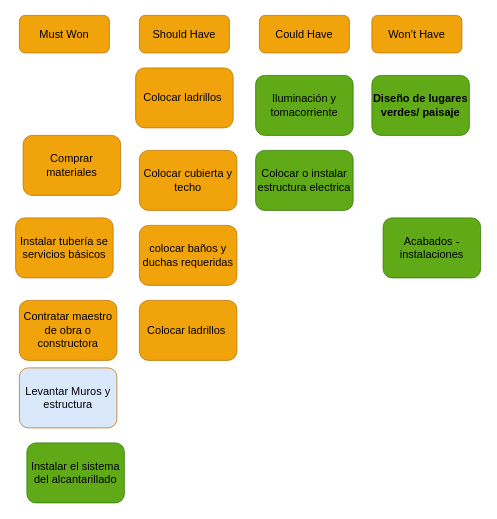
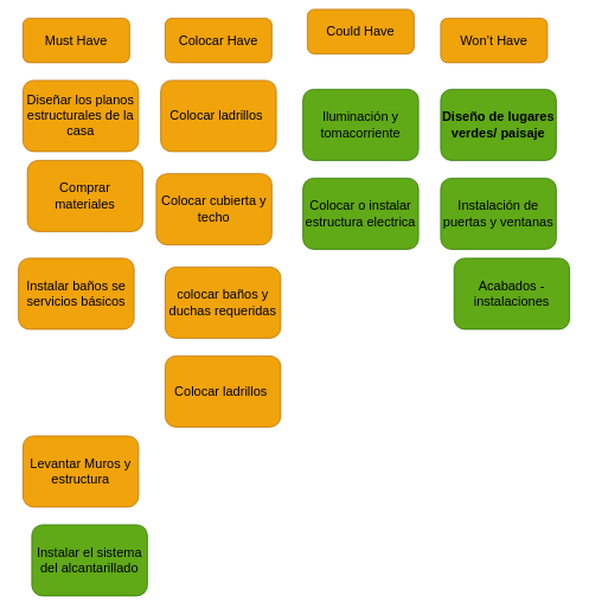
  <mxCell id="0" />
  <mxCell id="1" parent="0" />
- <mxCell id="3" value="&lt;span id=&quot;docs-internal-guid-eac758ae-7fff-db10-2ab8-4adff7f79cbf&quot;&gt;&lt;span style=&quot;font-size: 11pt; font-family: Arial, sans-serif; color: rgb(0, 0, 0); background-color: transparent; font-variant-numeric: normal; font-variant-east-asian: normal; font-variant-alternates: normal; font-variant-position: normal; font-variant-emoji: normal; vertical-align: baseline; white-space-collapse: preserve;&quot;&gt;Instalar tubería se servicios básicos&lt;/span&gt;&lt;/span&gt;" style="rounded=1;whiteSpace=wrap;html=1;fillColor=#f0a30a;strokeColor=#BD7000;fontColor=#000000;" vertex="1" parent="1"><mxGeometry x="20" y="290" width="130" height="80" as="geometry" /></mxCell>
+ <mxCell id="2" value="&lt;span id=&quot;docs-internal-guid-0ae4e22b-7fff-5505-b2a1-f54cb711f2f1&quot;&gt;&lt;span style=&quot;font-size: 11pt; font-family: Arial, sans-serif; background-color: transparent; font-variant-numeric: normal; font-variant-east-asian: normal; font-variant-alternates: normal; font-variant-position: normal; font-variant-emoji: normal; vertical-align: baseline; white-space-collapse: preserve;&quot;&gt;Diseñar los planos estructurales de la casa&lt;/span&gt;&lt;/span&gt;" style="rounded=1;whiteSpace=wrap;html=1;fillColor=#f0a30a;strokeColor=#BD7000;fontColor=#000000;" vertex="1" parent="1"><mxGeometry x="25" y="90" width="130" height="80" as="geometry" /></mxCell>
+ <mxCell id="3" value="&lt;span id=&quot;docs-internal-guid-eac758ae-7fff-db10-2ab8-4adff7f79cbf&quot;&gt;&lt;span style=&quot;font-size: 11pt; font-family: Arial, sans-serif; color: rgb(0, 0, 0); background-color: transparent; font-variant-numeric: normal; font-variant-east-asian: normal; font-variant-alternates: normal; font-variant-position: normal; font-variant-emoji: normal; vertical-align: baseline; white-space-collapse: preserve;&quot;&gt;Instalar baños se servicios básicos&lt;/span&gt;&lt;/span&gt;" style="rounded=1;whiteSpace=wrap;html=1;fillColor=#f0a30a;strokeColor=#BD7000;fontColor=#000000;" vertex="1" parent="1"><mxGeometry x="20" y="290" width="130" height="80" as="geometry" /></mxCell>
  <mxCell id="4" value="&lt;span id=&quot;docs-internal-guid-ff159c7e-7fff-43d9-2a57-6dbc618ed816&quot;&gt;&lt;span style=&quot;font-size: 11pt; font-family: Arial, sans-serif; color: rgb(0, 0, 0); background-color: transparent; font-variant-numeric: normal; font-variant-east-asian: normal; font-variant-alternates: normal; font-variant-position: normal; font-variant-emoji: normal; vertical-align: baseline; white-space-collapse: preserve;&quot;&gt;Comprar materiales&lt;/span&gt;&lt;/span&gt;" style="rounded=1;whiteSpace=wrap;html=1;fillColor=#f0a30a;strokeColor=#BD7000;fontColor=#000000;" vertex="1" parent="1"><mxGeometry x="30" y="180" width="130" height="80" as="geometry" /></mxCell>
- <mxCell id="5" value="&lt;span id=&quot;docs-internal-guid-9e34159a-7fff-69a1-f93b-22a08bd8858a&quot;&gt;&lt;span style=&quot;font-size: 11pt; font-family: Arial, sans-serif; color: rgb(0, 0, 0); background-color: transparent; font-variant-numeric: normal; font-variant-east-asian: normal; font-variant-alternates: normal; font-variant-position: normal; font-variant-emoji: normal; vertical-align: baseline; white-space-collapse: preserve;&quot;&gt;Contratar maestro de obra o constructora&lt;/span&gt;&lt;/span&gt;" style="rounded=1;whiteSpace=wrap;html=1;fillColor=#f0a30a;strokeColor=#BD7000;fontColor=#000000;" vertex="1" parent="1"><mxGeometry x="25" y="400" width="130" height="80" as="geometry" /></mxCell>
- <mxCell id="6" value="&lt;span id=&quot;docs-internal-guid-ae0e0886-7fff-9e6f-cbe9-bf67b86cf17e&quot;&gt;&lt;span style=&quot;font-size: 11pt; font-family: Arial, sans-serif; color: rgb(0, 0, 0); background-color: transparent; font-variant-numeric: normal; font-variant-east-asian: normal; font-variant-alternates: normal; font-variant-position: normal; font-variant-emoji: normal; vertical-align: baseline; white-space-collapse: preserve;&quot;&gt;Levantar Muros y estructura&lt;/span&gt;&lt;/span&gt;" style="rounded=1;whiteSpace=wrap;html=1;fillColor=#dae8fc;strokeColor=#BD7000;fontColor=#000000;" vertex="1" parent="1"><mxGeometry x="25" y="490" width="130" height="80" as="geometry" /></mxCell>
+ <mxCell id="6" value="&lt;span id=&quot;docs-internal-guid-ae0e0886-7fff-9e6f-cbe9-bf67b86cf17e&quot;&gt;&lt;span style=&quot;font-size: 11pt; font-family: Arial, sans-serif; color: rgb(0, 0, 0); background-color: transparent; font-variant-numeric: normal; font-variant-east-asian: normal; font-variant-alternates: normal; font-variant-position: normal; font-variant-emoji: normal; vertical-align: baseline; white-space-collapse: preserve;&quot;&gt;Levantar Muros y estructura&lt;/span&gt;&lt;/span&gt;" style="rounded=1;whiteSpace=wrap;html=1;fillColor=#f0a30a;strokeColor=#BD7000;fontColor=#000000;" vertex="1" parent="1"><mxGeometry x="25" y="490" width="130" height="80" as="geometry" /></mxCell>
  <mxCell id="7" value="&lt;span id=&quot;docs-internal-guid-626faea6-7fff-da08-3162-ef0c57c1201a&quot;&gt;&lt;span style=&quot;font-size: 11pt; font-family: Arial, sans-serif; color: rgb(0, 0, 0); background-color: transparent; font-variant-numeric: normal; font-variant-east-asian: normal; font-variant-alternates: normal; font-variant-position: normal; font-variant-emoji: normal; vertical-align: baseline; white-space-collapse: preserve;&quot;&gt;Colocar o instalar estructura electrica&lt;/span&gt;&lt;/span&gt;" style="rounded=1;whiteSpace=wrap;html=1;fillColor=#60a917;strokeColor=#2D7600;fontColor=#ffffff;" vertex="1" parent="1"><mxGeometry x="340" y="200" width="130" height="80" as="geometry" /></mxCell>
  <mxCell id="8" value="&lt;span id=&quot;docs-internal-guid-1cf296c4-7fff-f336-f7e9-277b2c966e39&quot;&gt;&lt;span style=&quot;font-size: 11pt; font-family: Arial, sans-serif; color: rgb(0, 0, 0); background-color: transparent; font-variant-numeric: normal; font-variant-east-asian: normal; font-variant-alternates: normal; font-variant-position: normal; font-variant-emoji: normal; vertical-align: baseline; white-space-collapse: preserve;&quot;&gt;Instalar el sistema del alcantarillado&lt;/span&gt;&lt;/span&gt;" style="rounded=1;whiteSpace=wrap;html=1;fillColor=#60a917;strokeColor=#2D7600;fontColor=#ffffff;" vertex="1" parent="1"><mxGeometry x="35" y="590" width="130" height="80" as="geometry" /></mxCell>
- <mxCell id="9" value="&lt;span id=&quot;docs-internal-guid-eac758ae-7fff-db10-2ab8-4adff7f79cbf&quot;&gt;&lt;span style=&quot;font-size: 11pt; font-family: Arial, sans-serif; color: rgb(0, 0, 0); background-color: transparent; font-variant-numeric: normal; font-variant-east-asian: normal; font-variant-alternates: normal; font-variant-position: normal; font-variant-emoji: normal; vertical-align: baseline; white-space-collapse: preserve;&quot;&gt;Must Won&lt;/span&gt;&lt;/span&gt;" style="rounded=1;whiteSpace=wrap;html=1;fillColor=#f0a30a;strokeColor=#BD7000;fontColor=#000000;" vertex="1" parent="1"><mxGeometry x="25" y="20" width="120" height="50" as="geometry" /></mxCell>
- <mxCell id="10" value="&lt;span id=&quot;docs-internal-guid-eac758ae-7fff-db10-2ab8-4adff7f79cbf&quot;&gt;&lt;span style=&quot;font-size: 11pt; font-family: Arial, sans-serif; color: rgb(0, 0, 0); background-color: transparent; font-variant-numeric: normal; font-variant-east-asian: normal; font-variant-alternates: normal; font-variant-position: normal; font-variant-emoji: normal; vertical-align: baseline; white-space-collapse: preserve;&quot;&gt;Should Have&lt;/span&gt;&lt;/span&gt;" style="rounded=1;whiteSpace=wrap;html=1;fillColor=#f0a30a;strokeColor=#BD7000;fontColor=#000000;" vertex="1" parent="1"><mxGeometry x="185" y="20" width="120" height="50" as="geometry" /></mxCell>
- <mxCell id="11" value="&lt;span id=&quot;docs-internal-guid-eac758ae-7fff-db10-2ab8-4adff7f79cbf&quot;&gt;&lt;span style=&quot;font-size: 11pt; font-family: Arial, sans-serif; color: rgb(0, 0, 0); background-color: transparent; font-variant-numeric: normal; font-variant-east-asian: normal; font-variant-alternates: normal; font-variant-position: normal; font-variant-emoji: normal; vertical-align: baseline; white-space-collapse: preserve;&quot;&gt;Could Have&lt;/span&gt;&lt;/span&gt;" style="rounded=1;whiteSpace=wrap;html=1;fillColor=#f0a30a;strokeColor=#BD7000;fontColor=#000000;" vertex="1" parent="1"><mxGeometry x="345" y="20" width="120" height="50" as="geometry" /></mxCell>
+ <mxCell id="9" value="&lt;span id=&quot;docs-internal-guid-eac758ae-7fff-db10-2ab8-4adff7f79cbf&quot;&gt;&lt;span style=&quot;font-size: 11pt; font-family: Arial, sans-serif; color: rgb(0, 0, 0); background-color: transparent; font-variant-numeric: normal; font-variant-east-asian: normal; font-variant-alternates: normal; font-variant-position: normal; font-variant-emoji: normal; vertical-align: baseline; white-space-collapse: preserve;&quot;&gt;Must Have&lt;/span&gt;&lt;/span&gt;" style="rounded=1;whiteSpace=wrap;html=1;fillColor=#f0a30a;strokeColor=#BD7000;fontColor=#000000;" vertex="1" parent="1"><mxGeometry x="25" y="20" width="120" height="50" as="geometry" /></mxCell>
+ <mxCell id="10" value="&lt;span id=&quot;docs-internal-guid-eac758ae-7fff-db10-2ab8-4adff7f79cbf&quot;&gt;&lt;span style=&quot;font-size: 11pt; font-family: Arial, sans-serif; color: rgb(0, 0, 0); background-color: transparent; font-variant-numeric: normal; font-variant-east-asian: normal; font-variant-alternates: normal; font-variant-position: normal; font-variant-emoji: normal; vertical-align: baseline; white-space-collapse: preserve;&quot;&gt;Colocar Have&lt;/span&gt;&lt;/span&gt;" style="rounded=1;whiteSpace=wrap;html=1;fillColor=#f0a30a;strokeColor=#BD7000;fontColor=#000000;" vertex="1" parent="1"><mxGeometry x="185" y="20" width="120" height="50" as="geometry" /></mxCell>
+ <mxCell id="11" value="&lt;span id=&quot;docs-internal-guid-eac758ae-7fff-db10-2ab8-4adff7f79cbf&quot;&gt;&lt;span style=&quot;font-size: 11pt; font-family: Arial, sans-serif; color: rgb(0, 0, 0); background-color: transparent; font-variant-numeric: normal; font-variant-east-asian: normal; font-variant-alternates: normal; font-variant-position: normal; font-variant-emoji: normal; vertical-align: baseline; white-space-collapse: preserve;&quot;&gt;Could Have&lt;/span&gt;&lt;/span&gt;" style="rounded=1;whiteSpace=wrap;html=1;fillColor=#f0a30a;strokeColor=#BD7000;fontColor=#000000;" vertex="1" parent="1"><mxGeometry x="345" y="10" width="120" height="50" as="geometry" /></mxCell>
  <mxCell id="12" value="&lt;span id=&quot;docs-internal-guid-eac758ae-7fff-db10-2ab8-4adff7f79cbf&quot;&gt;&lt;span style=&quot;font-size: 11pt; font-family: Arial, sans-serif; color: rgb(0, 0, 0); background-color: transparent; font-variant-numeric: normal; font-variant-east-asian: normal; font-variant-alternates: normal; font-variant-position: normal; font-variant-emoji: normal; vertical-align: baseline; white-space-collapse: preserve;&quot;&gt;Won’t Have&lt;/span&gt;&lt;/span&gt;" style="rounded=1;whiteSpace=wrap;html=1;fillColor=#f0a30a;strokeColor=#BD7000;fontColor=#000000;" vertex="1" parent="1"><mxGeometry x="495" y="20" width="120" height="50" as="geometry" /></mxCell>
  <mxCell id="13" value="&lt;span id=&quot;docs-internal-guid-61ae8753-7fff-85ff-677d-23d62262af80&quot;&gt;&lt;span style=&quot;font-size: 11pt; font-family: Arial, sans-serif; color: rgb(0, 0, 0); background-color: transparent; font-variant-numeric: normal; font-variant-east-asian: normal; font-variant-alternates: normal; font-variant-position: normal; font-variant-emoji: normal; vertical-align: baseline; white-space-collapse: preserve;&quot;&gt;Colocar ladrillos &lt;/span&gt;&lt;/span&gt;" style="rounded=1;whiteSpace=wrap;html=1;fillColor=#f0a30a;strokeColor=#BD7000;fontColor=#000000;" vertex="1" parent="1"><mxGeometry x="180" y="90" width="130" height="80" as="geometry" /></mxCell>
- <mxCell id="14" value="&lt;span id=&quot;docs-internal-guid-3c0f107f-7fff-d517-85ed-e54de9c1fdb1&quot;&gt;&lt;span style=&quot;font-size: 11pt; font-family: Arial, sans-serif; color: rgb(0, 0, 0); background-color: transparent; font-variant-numeric: normal; font-variant-east-asian: normal; font-variant-alternates: normal; font-variant-position: normal; font-variant-emoji: normal; vertical-align: baseline; white-space-collapse: preserve;&quot;&gt;Colocar cubierta y techo&lt;/span&gt;&lt;/span&gt;" style="rounded=1;whiteSpace=wrap;html=1;fillColor=#f0a30a;strokeColor=#BD7000;fontColor=#000000;" vertex="1" parent="1"><mxGeometry x="185" y="200" width="130" height="80" as="geometry" /></mxCell>
+ <mxCell id="14" value="&lt;span id=&quot;docs-internal-guid-3c0f107f-7fff-d517-85ed-e54de9c1fdb1&quot;&gt;&lt;span style=&quot;font-size: 11pt; font-family: Arial, sans-serif; color: rgb(0, 0, 0); background-color: transparent; font-variant-numeric: normal; font-variant-east-asian: normal; font-variant-alternates: normal; font-variant-position: normal; font-variant-emoji: normal; vertical-align: baseline; white-space-collapse: preserve;&quot;&gt;Colocar cubierta y techo&lt;/span&gt;&lt;/span&gt;" style="rounded=1;whiteSpace=wrap;html=1;fillColor=#f0a30a;strokeColor=#BD7000;fontColor=#000000;" vertex="1" parent="1"><mxGeometry x="175" y="195" width="130" height="80" as="geometry" /></mxCell>
  <mxCell id="15" value="&lt;span id=&quot;docs-internal-guid-ff237923-7fff-0943-c56f-94840bc2b8f5&quot;&gt;&lt;span style=&quot;font-size: 11pt; font-family: Arial, sans-serif; color: rgb(0, 0, 0); background-color: transparent; font-variant-numeric: normal; font-variant-east-asian: normal; font-variant-alternates: normal; font-variant-position: normal; font-variant-emoji: normal; vertical-align: baseline; white-space-collapse: preserve;&quot;&gt;Iluminación y tomacorriente&lt;/span&gt;&lt;/span&gt;" style="rounded=1;whiteSpace=wrap;html=1;fillColor=#60a917;strokeColor=#2D7600;fontColor=#ffffff;" vertex="1" parent="1"><mxGeometry x="340" y="100" width="130" height="80" as="geometry" /></mxCell>
  <mxCell id="16" value="&lt;span id=&quot;docs-internal-guid-7a22c8e7-7fff-522e-53c7-6cc9f971d7a7&quot;&gt;&lt;span style=&quot;font-size: 11pt; font-family: Arial, sans-serif; color: rgb(0, 0, 0); background-color: transparent; font-variant-numeric: normal; font-variant-east-asian: normal; font-variant-alternates: normal; font-variant-position: normal; font-variant-emoji: normal; vertical-align: baseline; white-space-collapse: preserve;&quot;&gt;colocar baños y duchas requeridas&lt;/span&gt;&lt;/span&gt;" style="rounded=1;whiteSpace=wrap;html=1;fillColor=#f0a30a;strokeColor=#BD7000;fontColor=#000000;" vertex="1" parent="1"><mxGeometry x="185" y="300" width="130" height="80" as="geometry" /></mxCell>
  <mxCell id="17" value="&lt;span id=&quot;docs-internal-guid-61ae8753-7fff-85ff-677d-23d62262af80&quot;&gt;&lt;span style=&quot;font-size: 11pt; font-family: Arial, sans-serif; color: rgb(0, 0, 0); background-color: transparent; font-variant-numeric: normal; font-variant-east-asian: normal; font-variant-alternates: normal; font-variant-position: normal; font-variant-emoji: normal; vertical-align: baseline; white-space-collapse: preserve;&quot;&gt;Colocar ladrillos &lt;/span&gt;&lt;/span&gt;" style="rounded=1;whiteSpace=wrap;html=1;fillColor=#f0a30a;strokeColor=#BD7000;fontColor=#000000;" vertex="1" parent="1"><mxGeometry x="185" y="400" width="130" height="80" as="geometry" /></mxCell>
  <mxCell id="18" value="&lt;span id=&quot;docs-internal-guid-1dcdb2c6-7fff-8b7e-add0-218dcf794709&quot;&gt;&lt;span style=&quot;font-size: 11pt; font-family: Arial, sans-serif; color: rgb(0, 0, 0); background-color: transparent; font-variant-numeric: normal; font-variant-east-asian: normal; font-variant-alternates: normal; font-variant-position: normal; font-variant-emoji: normal; vertical-align: baseline; white-space-collapse: preserve;&quot;&gt;Diseño de lugares verdes/ paisaje&lt;/span&gt;&lt;/span&gt;" style="rounded=1;whiteSpace=wrap;html=1;fillColor=#60a917;strokeColor=#2D7600;fontColor=#ffffff;fontStyle=1" vertex="1" parent="1"><mxGeometry x="495" y="100" width="130" height="80" as="geometry" /></mxCell>
+ <mxCell id="19" value="&lt;span id=&quot;docs-internal-guid-01c0a0f3-7fff-cb70-058a-e0bec0cb67ca&quot;&gt;&lt;span style=&quot;font-size: 11pt; font-family: Arial, sans-serif; color: rgb(0, 0, 0); background-color: transparent; font-variant-numeric: normal; font-variant-east-asian: normal; font-variant-alternates: normal; font-variant-position: normal; font-variant-emoji: normal; vertical-align: baseline; white-space-collapse: preserve;&quot;&gt;Instalación de puertas y ventanas&lt;/span&gt;&lt;/span&gt;" style="rounded=1;whiteSpace=wrap;html=1;fillColor=#60a917;strokeColor=#2D7600;fontColor=#ffffff;" vertex="1" parent="1"><mxGeometry x="495" y="200" width="130" height="80" as="geometry" /></mxCell>
  <mxCell id="20" value="&lt;span id=&quot;docs-internal-guid-30ec98bb-7fff-eb63-7ae0-0301d35fc524&quot;&gt;&lt;span style=&quot;font-size: 11pt; font-family: Arial, sans-serif; color: rgb(0, 0, 0); background-color: transparent; font-variant-numeric: normal; font-variant-east-asian: normal; font-variant-alternates: normal; font-variant-position: normal; font-variant-emoji: normal; vertical-align: baseline; white-space-collapse: preserve;&quot;&gt;Acabados - instalaciones&lt;/span&gt;&lt;/span&gt;" style="rounded=1;whiteSpace=wrap;html=1;fillColor=#60a917;strokeColor=#2D7600;fontColor=#ffffff;" vertex="1" parent="1"><mxGeometry x="510" y="290" width="130" height="80" as="geometry" /></mxCell>
